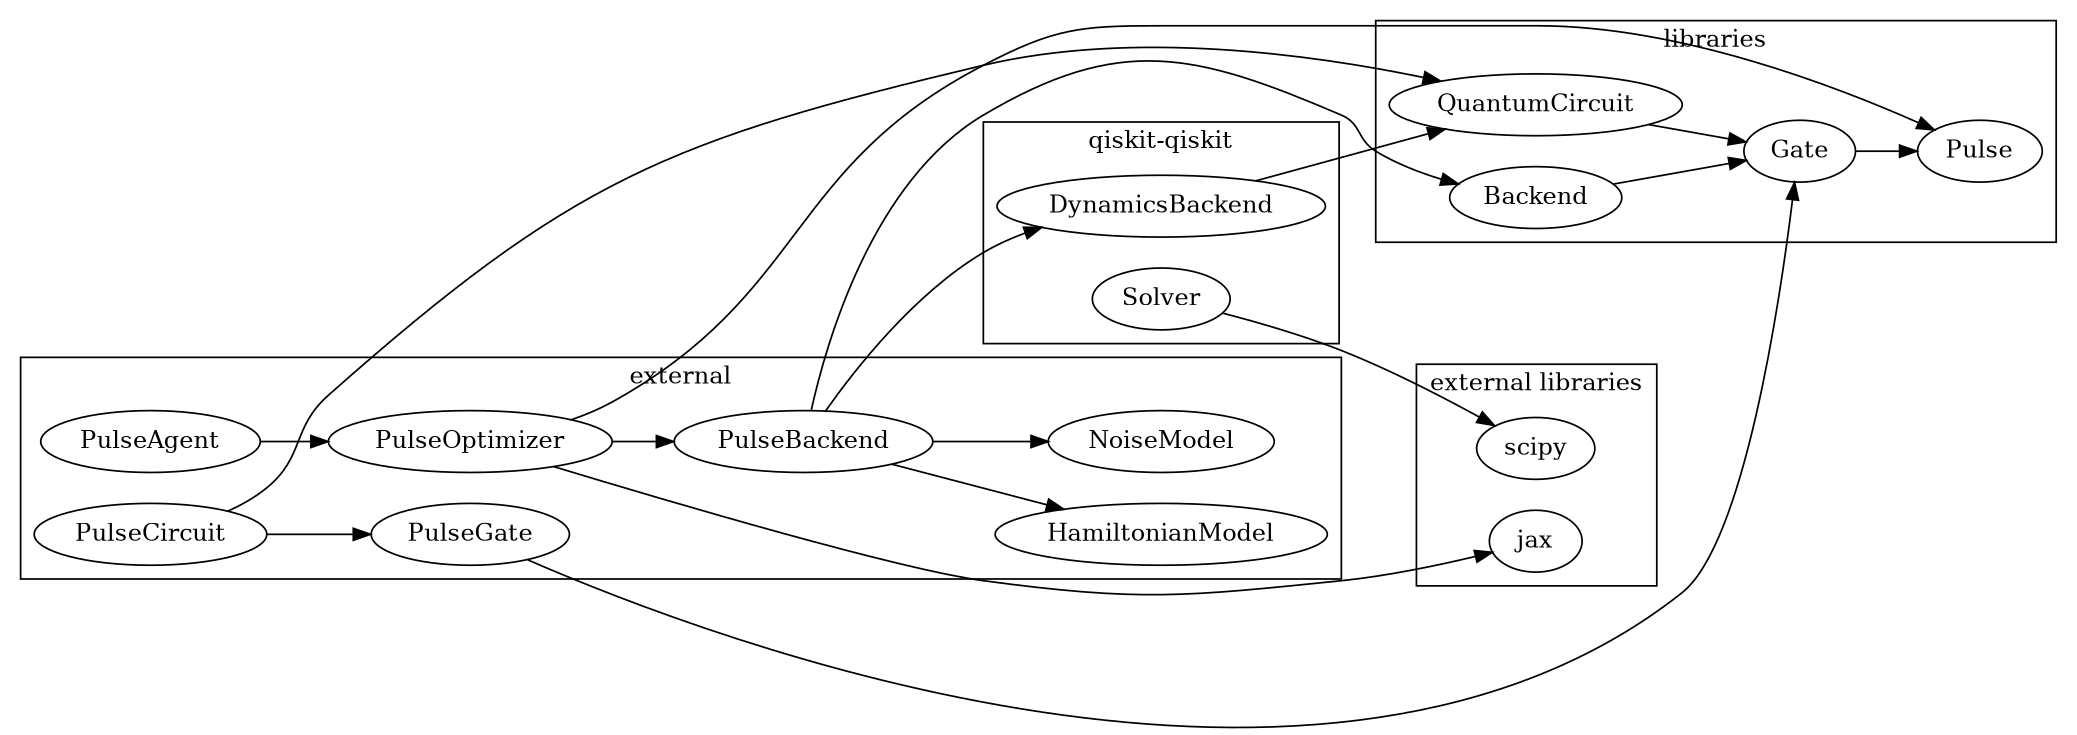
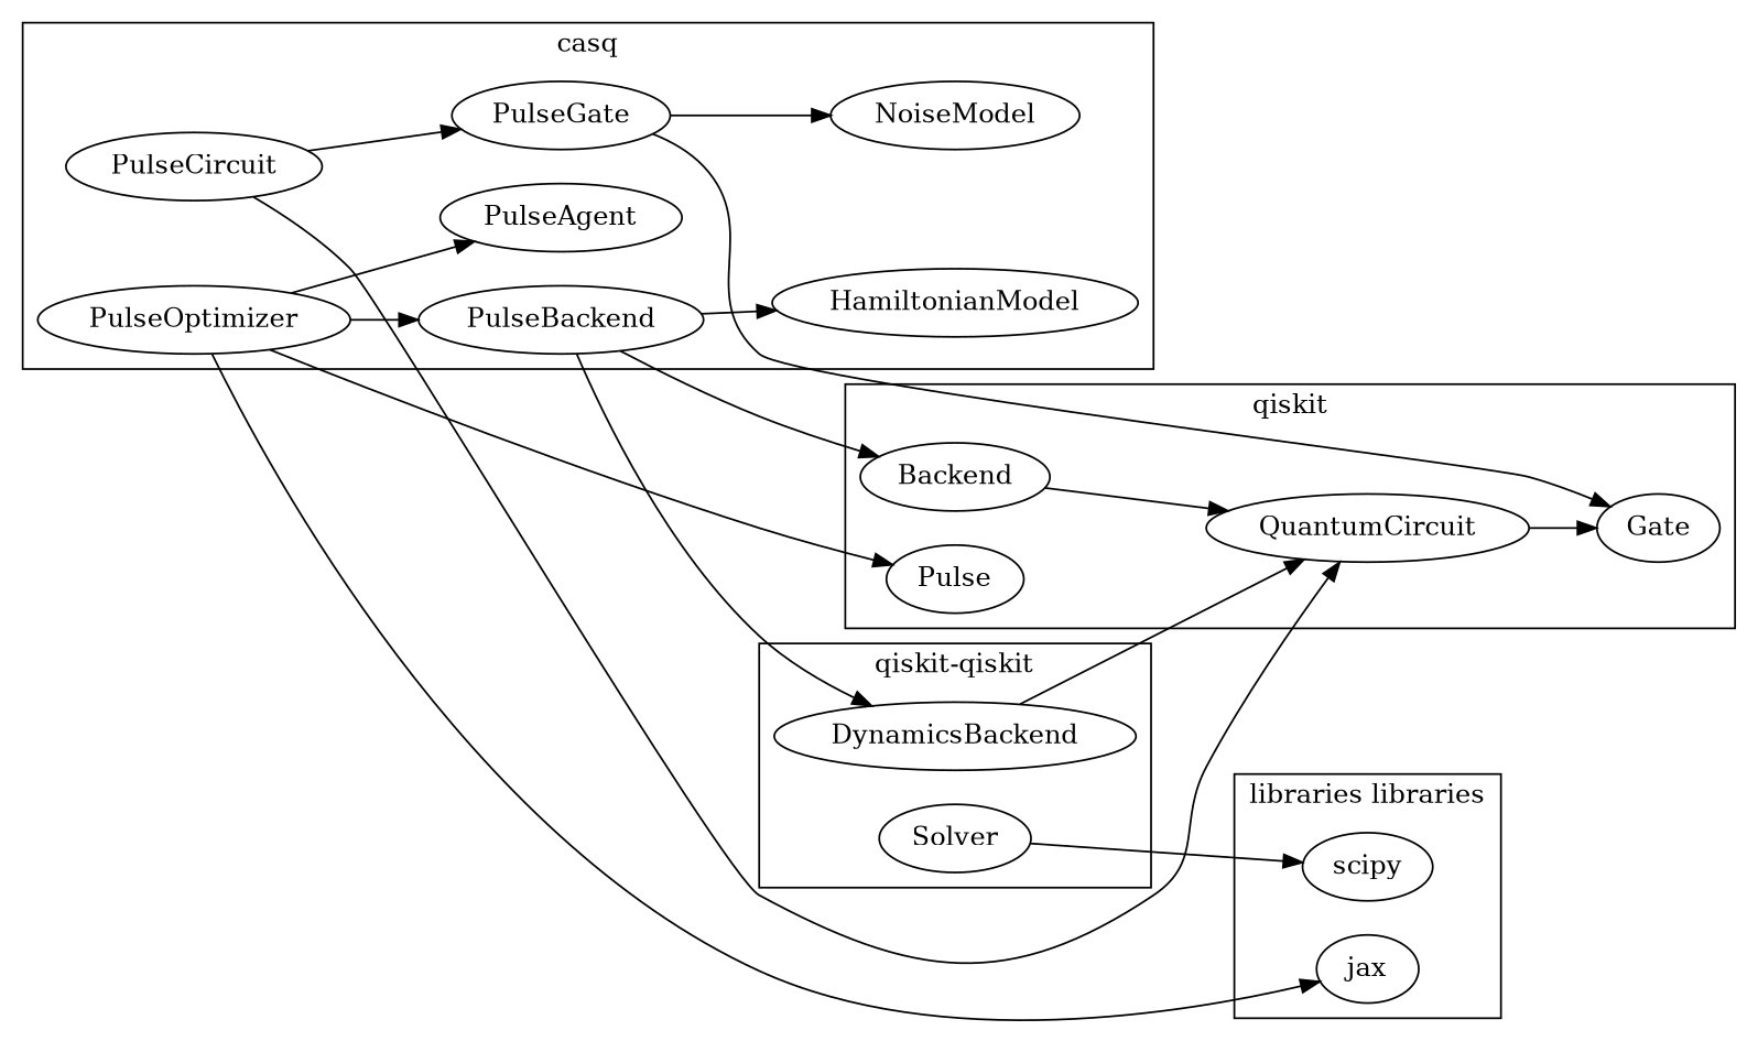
  digraph {
    rankdir=LR
    PulseAgent
    PulseOptimizer
    PulseBackend
    PulseCircuit
    HamiltonianModel
    NoiseModel
    PulseGate
    Backend
    QuantumCircuit
    Gate
    Pulse
    DynamicsBackend
    Solver
    jax
    scipy
    subgraph cluster_1 {
-     label=external
+     label=casq
      PulseAgent
      PulseOptimizer
      PulseBackend
      PulseCircuit
      HamiltonianModel
      NoiseModel
      PulseGate
    }
    subgraph cluster_2 {
-     label=libraries
+     label=qiskit
      Backend
      QuantumCircuit
      Gate
      Pulse
    }
    subgraph cluster_3 {
      label="qiskit-qiskit"
      DynamicsBackend
      Solver
    }
    subgraph cluster_4 {
-     label="external libraries"
+     label="libraries libraries"
      jax
      scipy
    }
-   PulseAgent -> PulseOptimizer
+   PulseOptimizer -> PulseAgent
    PulseOptimizer -> PulseBackend
    PulseOptimizer -> Pulse
    PulseOptimizer -> jax
    PulseBackend -> HamiltonianModel
-   PulseBackend -> NoiseModel
+   PulseGate -> NoiseModel
    PulseBackend -> Backend
    PulseBackend -> DynamicsBackend
    PulseCircuit -> PulseGate
    PulseCircuit -> QuantumCircuit
    PulseGate -> Gate
-   Backend -> Gate
+   Backend -> QuantumCircuit
    QuantumCircuit -> Gate
-   Gate -> Pulse
    DynamicsBackend -> QuantumCircuit
    Solver -> scipy
  }
